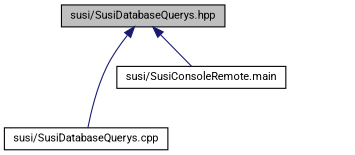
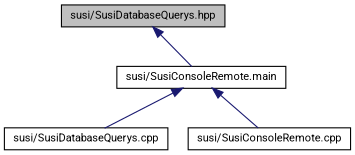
  digraph {
    fontname=Roboto
    node [color=black fillcolor=white fontname=Roboto fontsize=10 shape=record style=filled]
    edge [color=midnightblue dir=back fontname=Roboto fontsize=10 labelfontname=Helvetica labelfontsize=10 style=solid]
    n1 [fillcolor=grey75 fontcolor=black height=0.2 label="susi/SusiDatabaseQuerys.hpp" width=0.4]
    n2 [height=0.2 label="susi/SusiConsoleRemote.main" width=0.4]
    n3 [height=0.2 label="susi/SusiDatabaseQuerys.cpp" width=0.4]
+   n4 [height=0.2 label="susi/SusiConsoleRemote.cpp" width=0.4]
    n1 -> n2
-   n1 -> n3
+   n2 -> n3
+   n2 -> n4
  }
